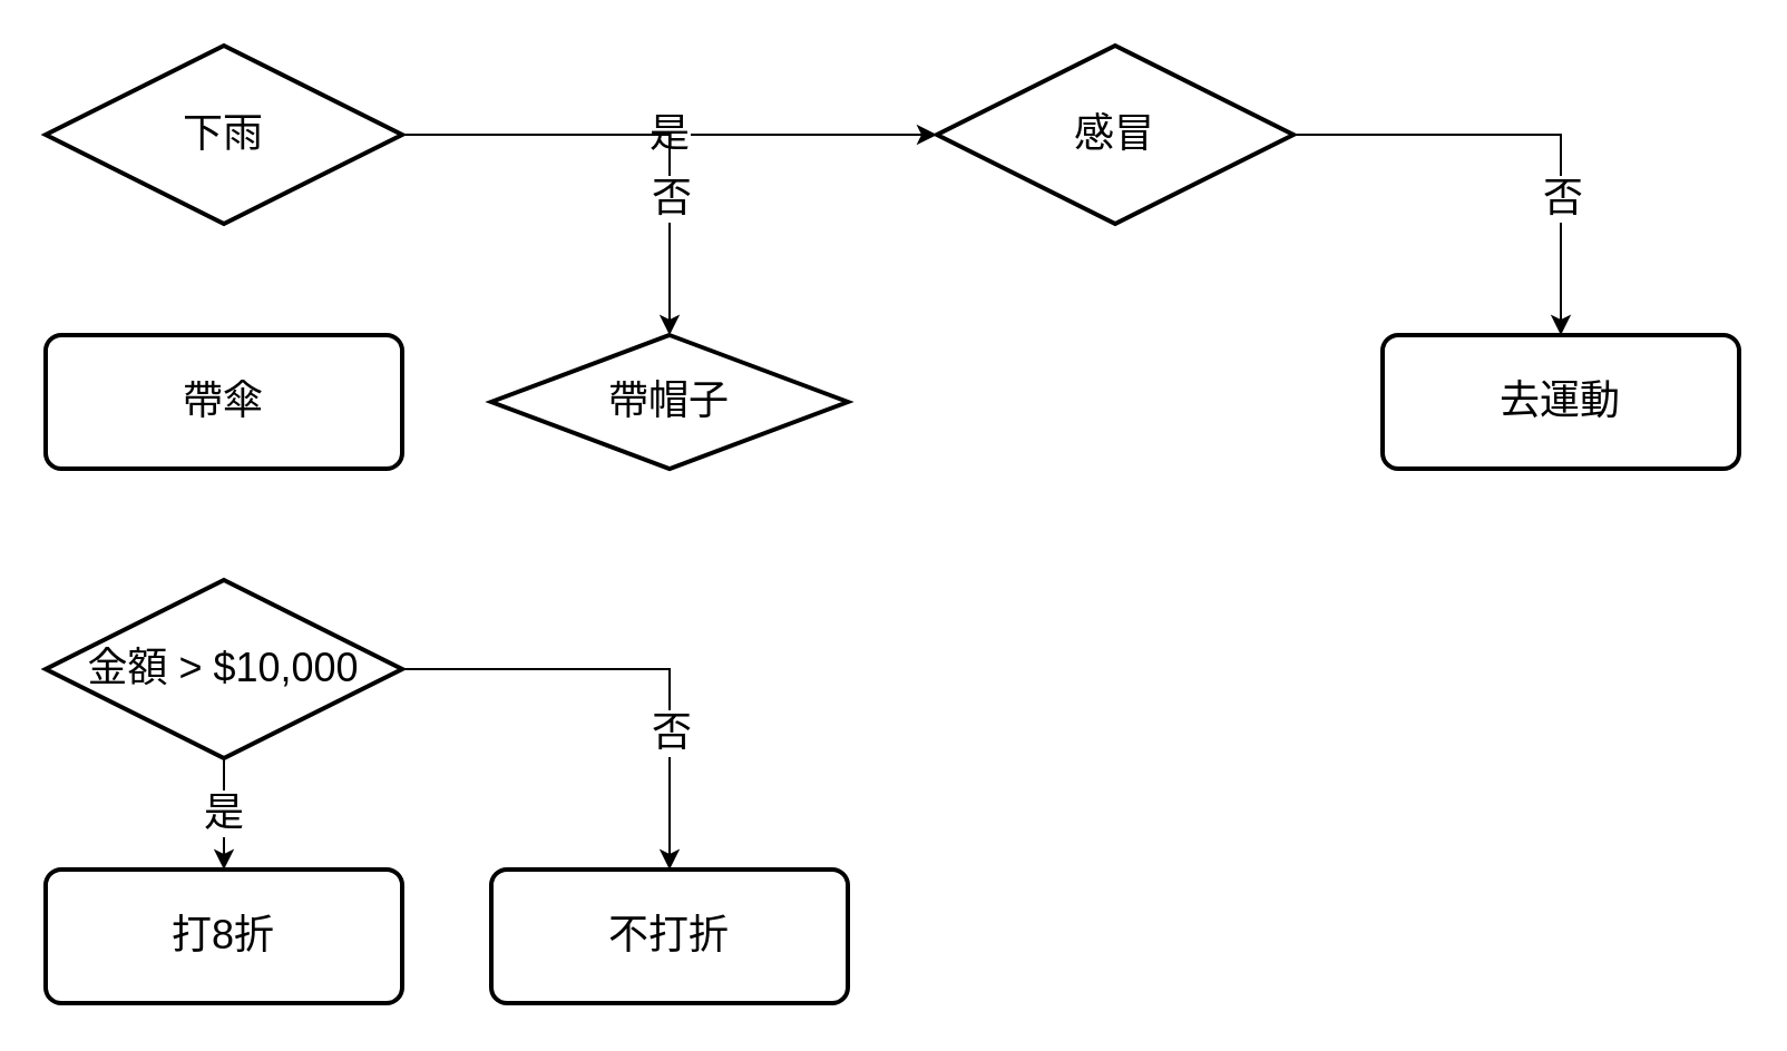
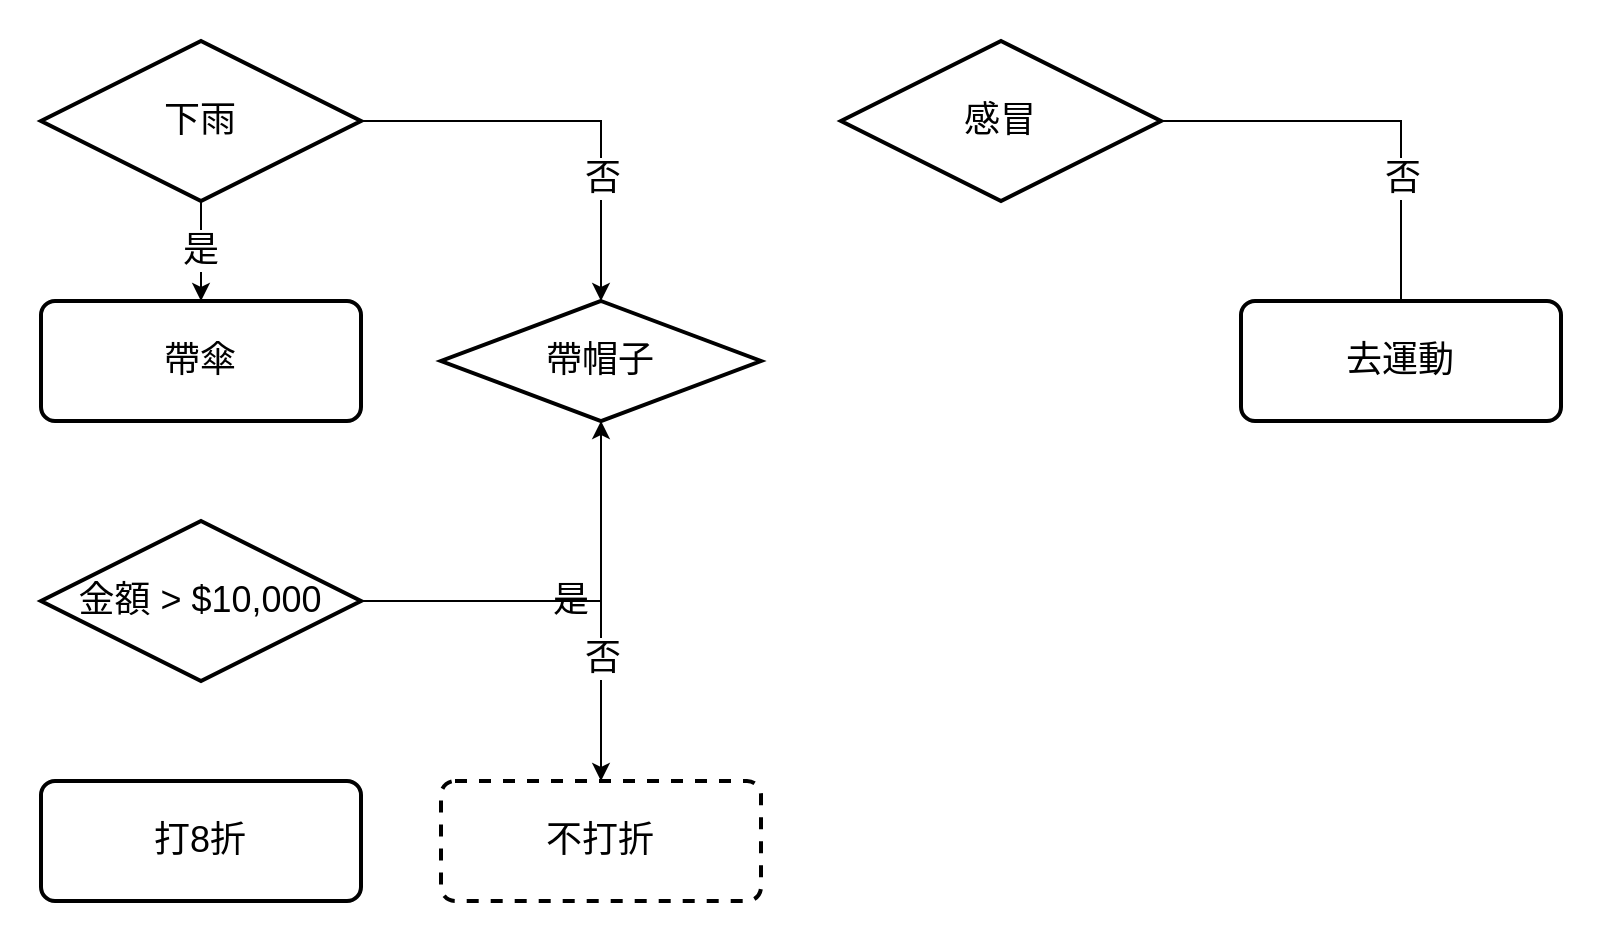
  <mxCell id="0" />
  <mxCell id="1" parent="0" />
- <mxCell id="2" value="是" style="edgeStyle=orthogonalEdgeStyle;rounded=0;orthogonalLoop=1;jettySize=auto;html=1;fontSize=18;" parent="1" source="5" target="16" edge="1"><mxGeometry relative="1" as="geometry" /></mxCell>
+ <mxCell id="2" value="是" style="edgeStyle=orthogonalEdgeStyle;rounded=0;orthogonalLoop=1;jettySize=auto;html=1;fontSize=18;" parent="1" source="5" target="6" edge="1"><mxGeometry relative="1" as="geometry" /></mxCell>
  <mxCell id="3" style="edgeStyle=orthogonalEdgeStyle;rounded=0;orthogonalLoop=1;jettySize=auto;html=1;exitX=1;exitY=0.5;exitDx=0;exitDy=0;exitPerimeter=0;fontSize=18;" parent="1" source="5" target="7" edge="1"><mxGeometry relative="1" as="geometry" /></mxCell>
  <mxCell id="4" value="否" style="edgeLabel;html=1;align=center;verticalAlign=middle;resizable=0;points=[];fontSize=18;" parent="3" vertex="1" connectable="0"><mxGeometry x="0.409" relative="1" as="geometry"><mxPoint as="offset" /></mxGeometry></mxCell>
  <mxCell id="5" value="&lt;font style=&quot;font-size: 18px;&quot;&gt;下雨&lt;/font&gt;" style="strokeWidth=2;html=1;shape=mxgraph.flowchart.decision;whiteSpace=wrap;" parent="1" vertex="1"><mxGeometry x="20" y="20" width="160" height="80" as="geometry" /></mxCell>
  <mxCell id="6" value="帶傘" style="rounded=1;whiteSpace=wrap;html=1;absoluteArcSize=1;arcSize=14;strokeWidth=2;fontSize=18;" parent="1" vertex="1"><mxGeometry x="20" y="150" width="160" height="60" as="geometry" /></mxCell>
  <mxCell id="7" value="帶帽子" style="rhombus;whiteSpace=wrap;html=1;absoluteArcSize=1;arcSize=14;strokeWidth=2;fontSize=18;" parent="1" vertex="1"><mxGeometry x="220" y="150" width="160" height="60" as="geometry" /></mxCell>
- <mxCell id="8" value="是" style="edgeStyle=orthogonalEdgeStyle;rounded=0;orthogonalLoop=1;jettySize=auto;html=1;fontSize=18;" parent="1" source="11" target="12" edge="1"><mxGeometry relative="1" as="geometry" /></mxCell>
+ <mxCell id="8" value="是" style="edgeStyle=orthogonalEdgeStyle;rounded=0;orthogonalLoop=1;jettySize=auto;html=1;fontSize=18;" parent="1" source="11" target="7" edge="1"><mxGeometry relative="1" as="geometry" /></mxCell>
  <mxCell id="9" style="edgeStyle=orthogonalEdgeStyle;rounded=0;orthogonalLoop=1;jettySize=auto;html=1;exitX=1;exitY=0.5;exitDx=0;exitDy=0;exitPerimeter=0;fontSize=18;" parent="1" source="11" target="13" edge="1"><mxGeometry relative="1" as="geometry" /></mxCell>
  <mxCell id="10" value="否" style="edgeLabel;html=1;align=center;verticalAlign=middle;resizable=0;points=[];fontSize=18;" parent="9" vertex="1" connectable="0"><mxGeometry x="0.409" relative="1" as="geometry"><mxPoint as="offset" /></mxGeometry></mxCell>
  <mxCell id="11" value="&lt;font style=&quot;font-size: 18px;&quot;&gt;金額 &amp;gt; $10,000&lt;/font&gt;" style="strokeWidth=2;html=1;shape=mxgraph.flowchart.decision;whiteSpace=wrap;" parent="1" vertex="1"><mxGeometry x="20" y="260" width="160" height="80" as="geometry" /></mxCell>
  <mxCell id="12" value="打8折" style="rounded=1;whiteSpace=wrap;html=1;absoluteArcSize=1;arcSize=14;strokeWidth=2;fontSize=18;" parent="1" vertex="1"><mxGeometry x="20" y="390" width="160" height="60" as="geometry" /></mxCell>
- <mxCell id="13" value="不打折" style="rounded=1;whiteSpace=wrap;html=1;absoluteArcSize=1;arcSize=14;strokeWidth=2;fontSize=18;" parent="1" vertex="1"><mxGeometry x="220" y="390" width="160" height="60" as="geometry" /></mxCell>
- <mxCell id="14" style="edgeStyle=orthogonalEdgeStyle;rounded=0;orthogonalLoop=1;jettySize=auto;html=1;exitX=1;exitY=0.5;exitDx=0;exitDy=0;exitPerimeter=0;fontSize=18;" parent="1" source="16" target="17" edge="1"><mxGeometry relative="1" as="geometry" /></mxCell>
+ <mxCell id="13" value="不打折" style="rounded=1;whiteSpace=wrap;html=1;absoluteArcSize=1;arcSize=14;strokeWidth=2;fontSize=18;dashed=1;" parent="1" vertex="1"><mxGeometry x="220" y="390" width="160" height="60" as="geometry" /></mxCell>
+ <mxCell id="14" style="edgeStyle=orthogonalEdgeStyle;rounded=0;orthogonalLoop=1;jettySize=auto;html=1;exitX=1;exitY=0.5;exitDx=0;exitDy=0;exitPerimeter=0;fontSize=18;endArrow=none;" parent="1" source="16" target="17" edge="1"><mxGeometry relative="1" as="geometry" /></mxCell>
  <mxCell id="15" value="否" style="edgeLabel;html=1;align=center;verticalAlign=middle;resizable=0;points=[];fontSize=18;" parent="14" vertex="1" connectable="0"><mxGeometry x="0.409" relative="1" as="geometry"><mxPoint as="offset" /></mxGeometry></mxCell>
  <mxCell id="16" value="&lt;font style=&quot;font-size: 18px;&quot;&gt;感冒&lt;/font&gt;" style="strokeWidth=2;html=1;shape=mxgraph.flowchart.decision;whiteSpace=wrap;" parent="1" vertex="1"><mxGeometry x="420" y="20" width="160" height="80" as="geometry" /></mxCell>
  <mxCell id="17" value="去運動" style="rounded=1;whiteSpace=wrap;html=1;absoluteArcSize=1;arcSize=14;strokeWidth=2;fontSize=18;" parent="1" vertex="1"><mxGeometry x="620" y="150" width="160" height="60" as="geometry" /></mxCell>
